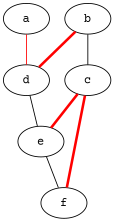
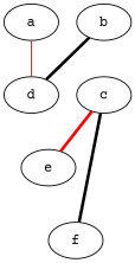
  graph {
    fontname="Courier Prime"
    node [fontname="Courier Prime"]
    edge [color=red fontname="Courier Prime"]
    a
    d
    b
    c
    e
    f
    a -- d
-   d -- e [color=""]
-   b -- d [penwidth=3.0]
-   b -- c [color=""]
+   b -- d [color=black penwidth=3.0]
    c -- e [penwidth=3.0]
-   c -- f [penwidth=3.0]
-   e -- f [color=""]
+   c -- f [color=black penwidth=3.0]
  }
